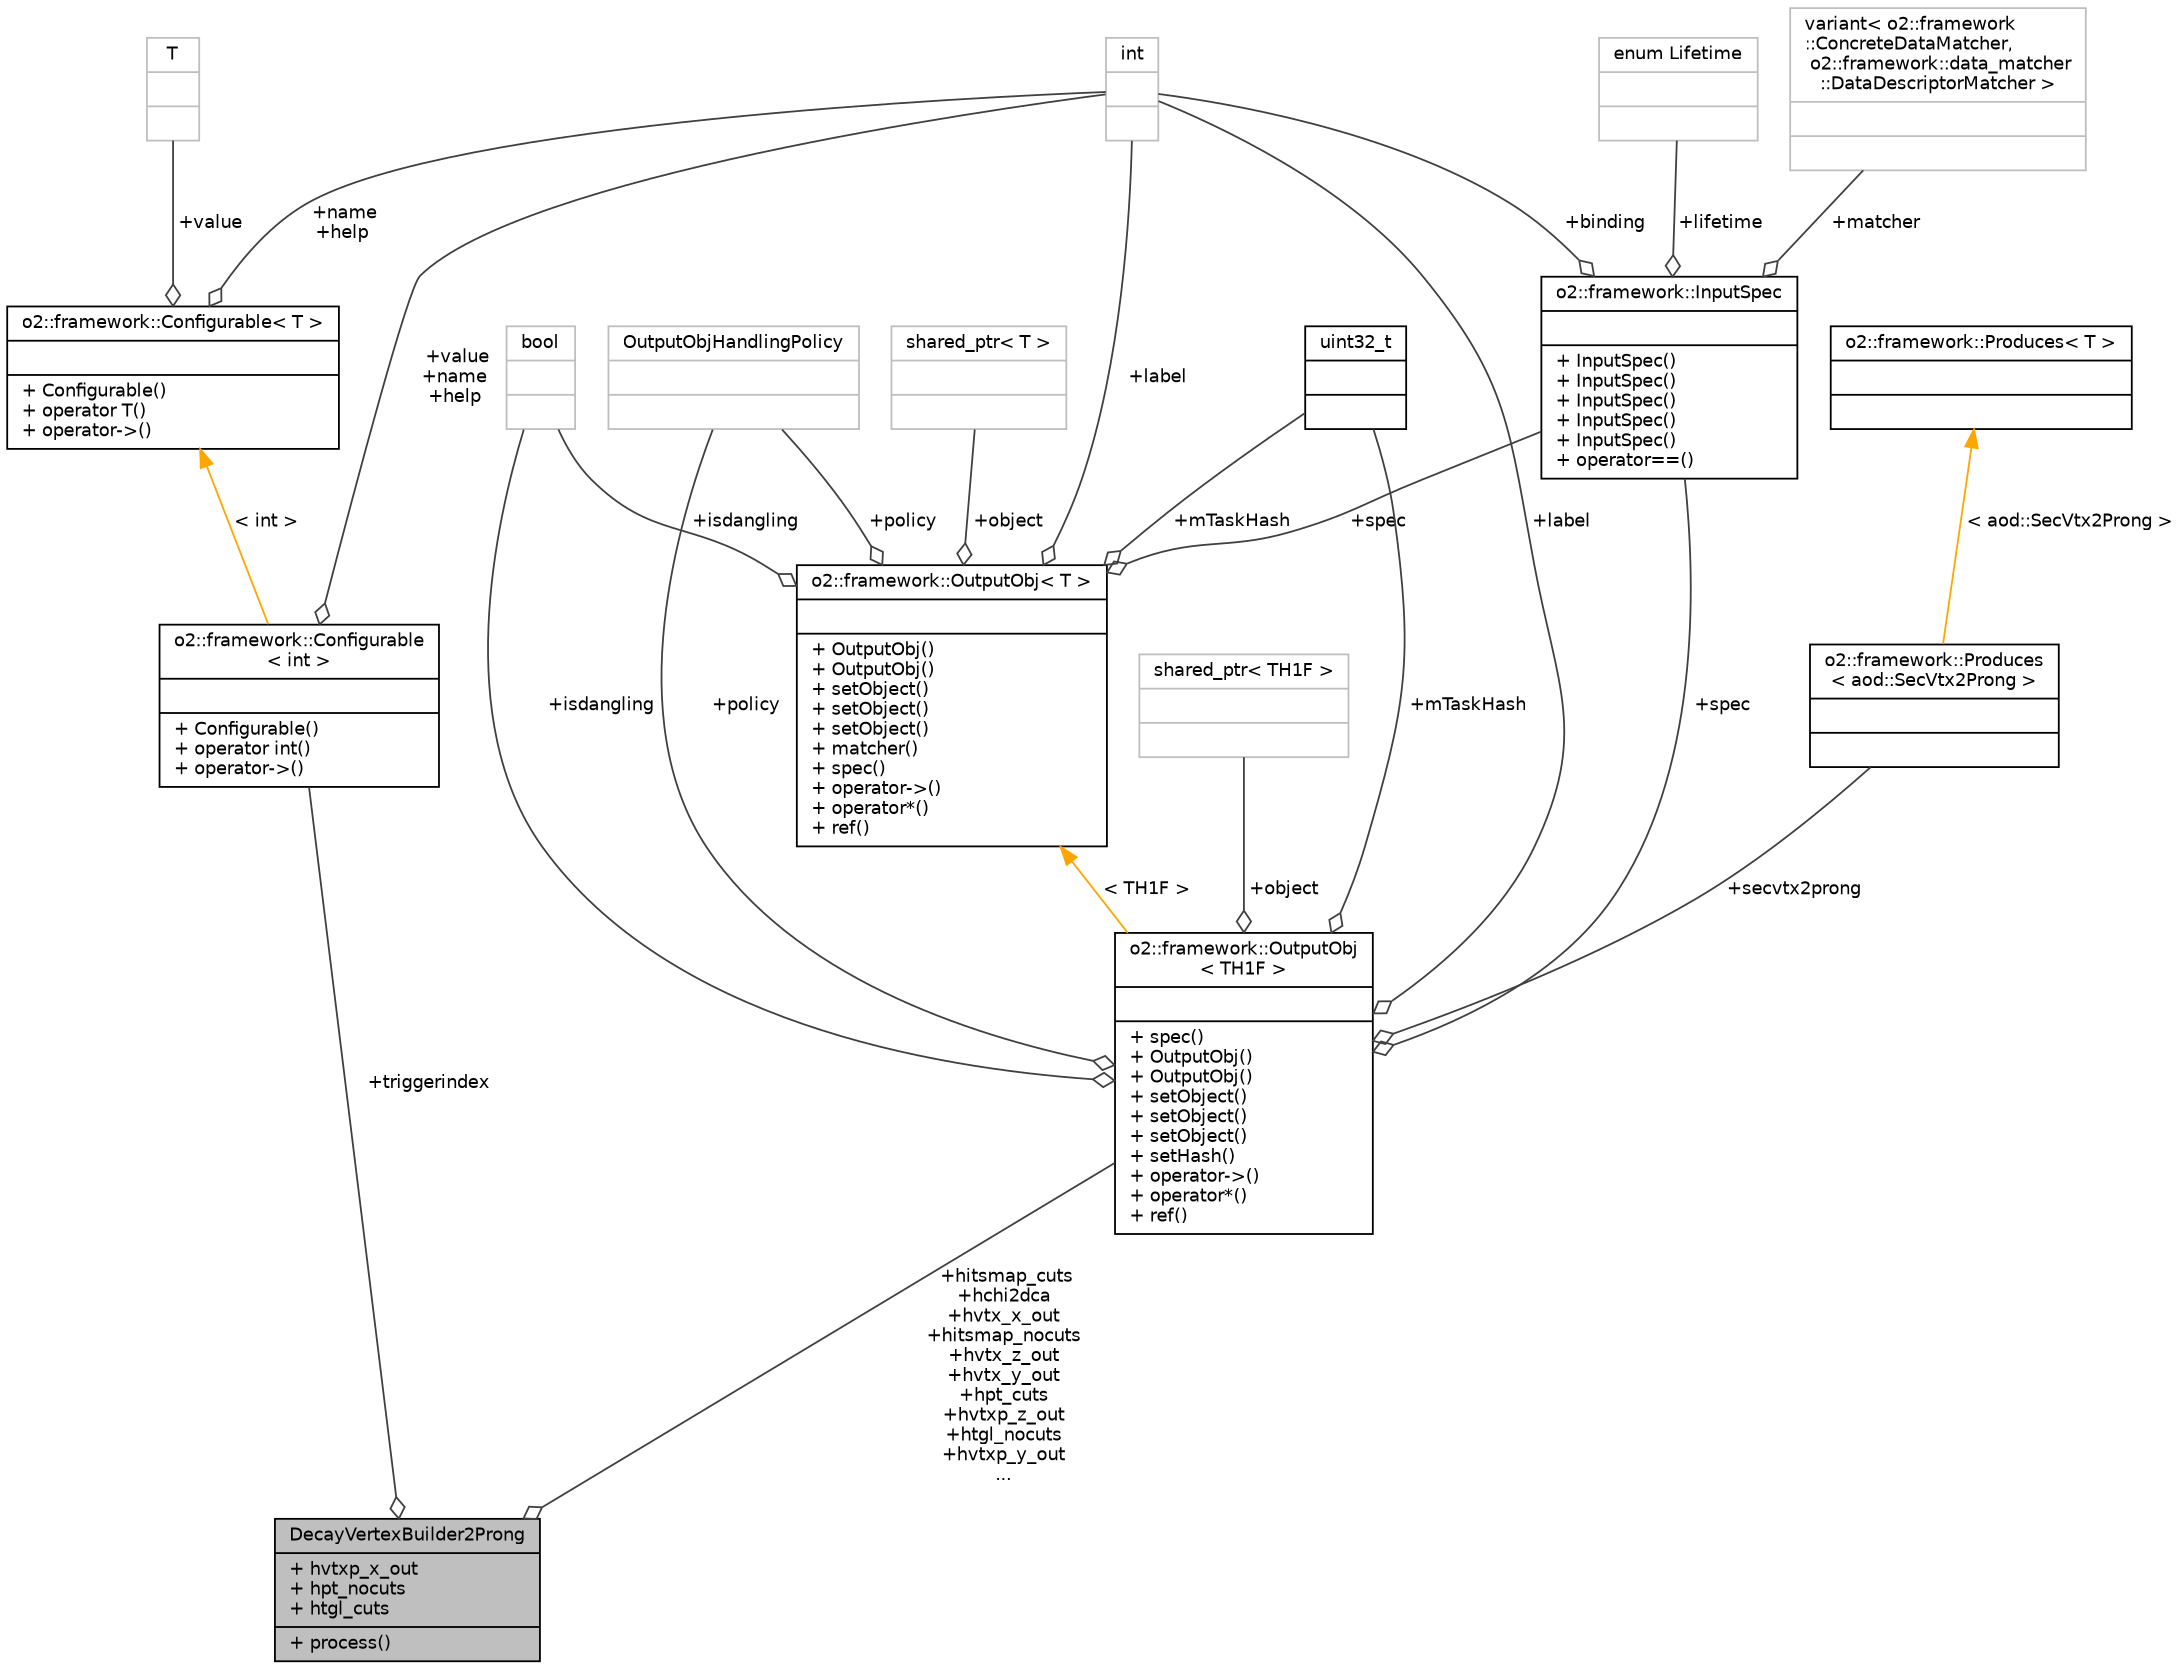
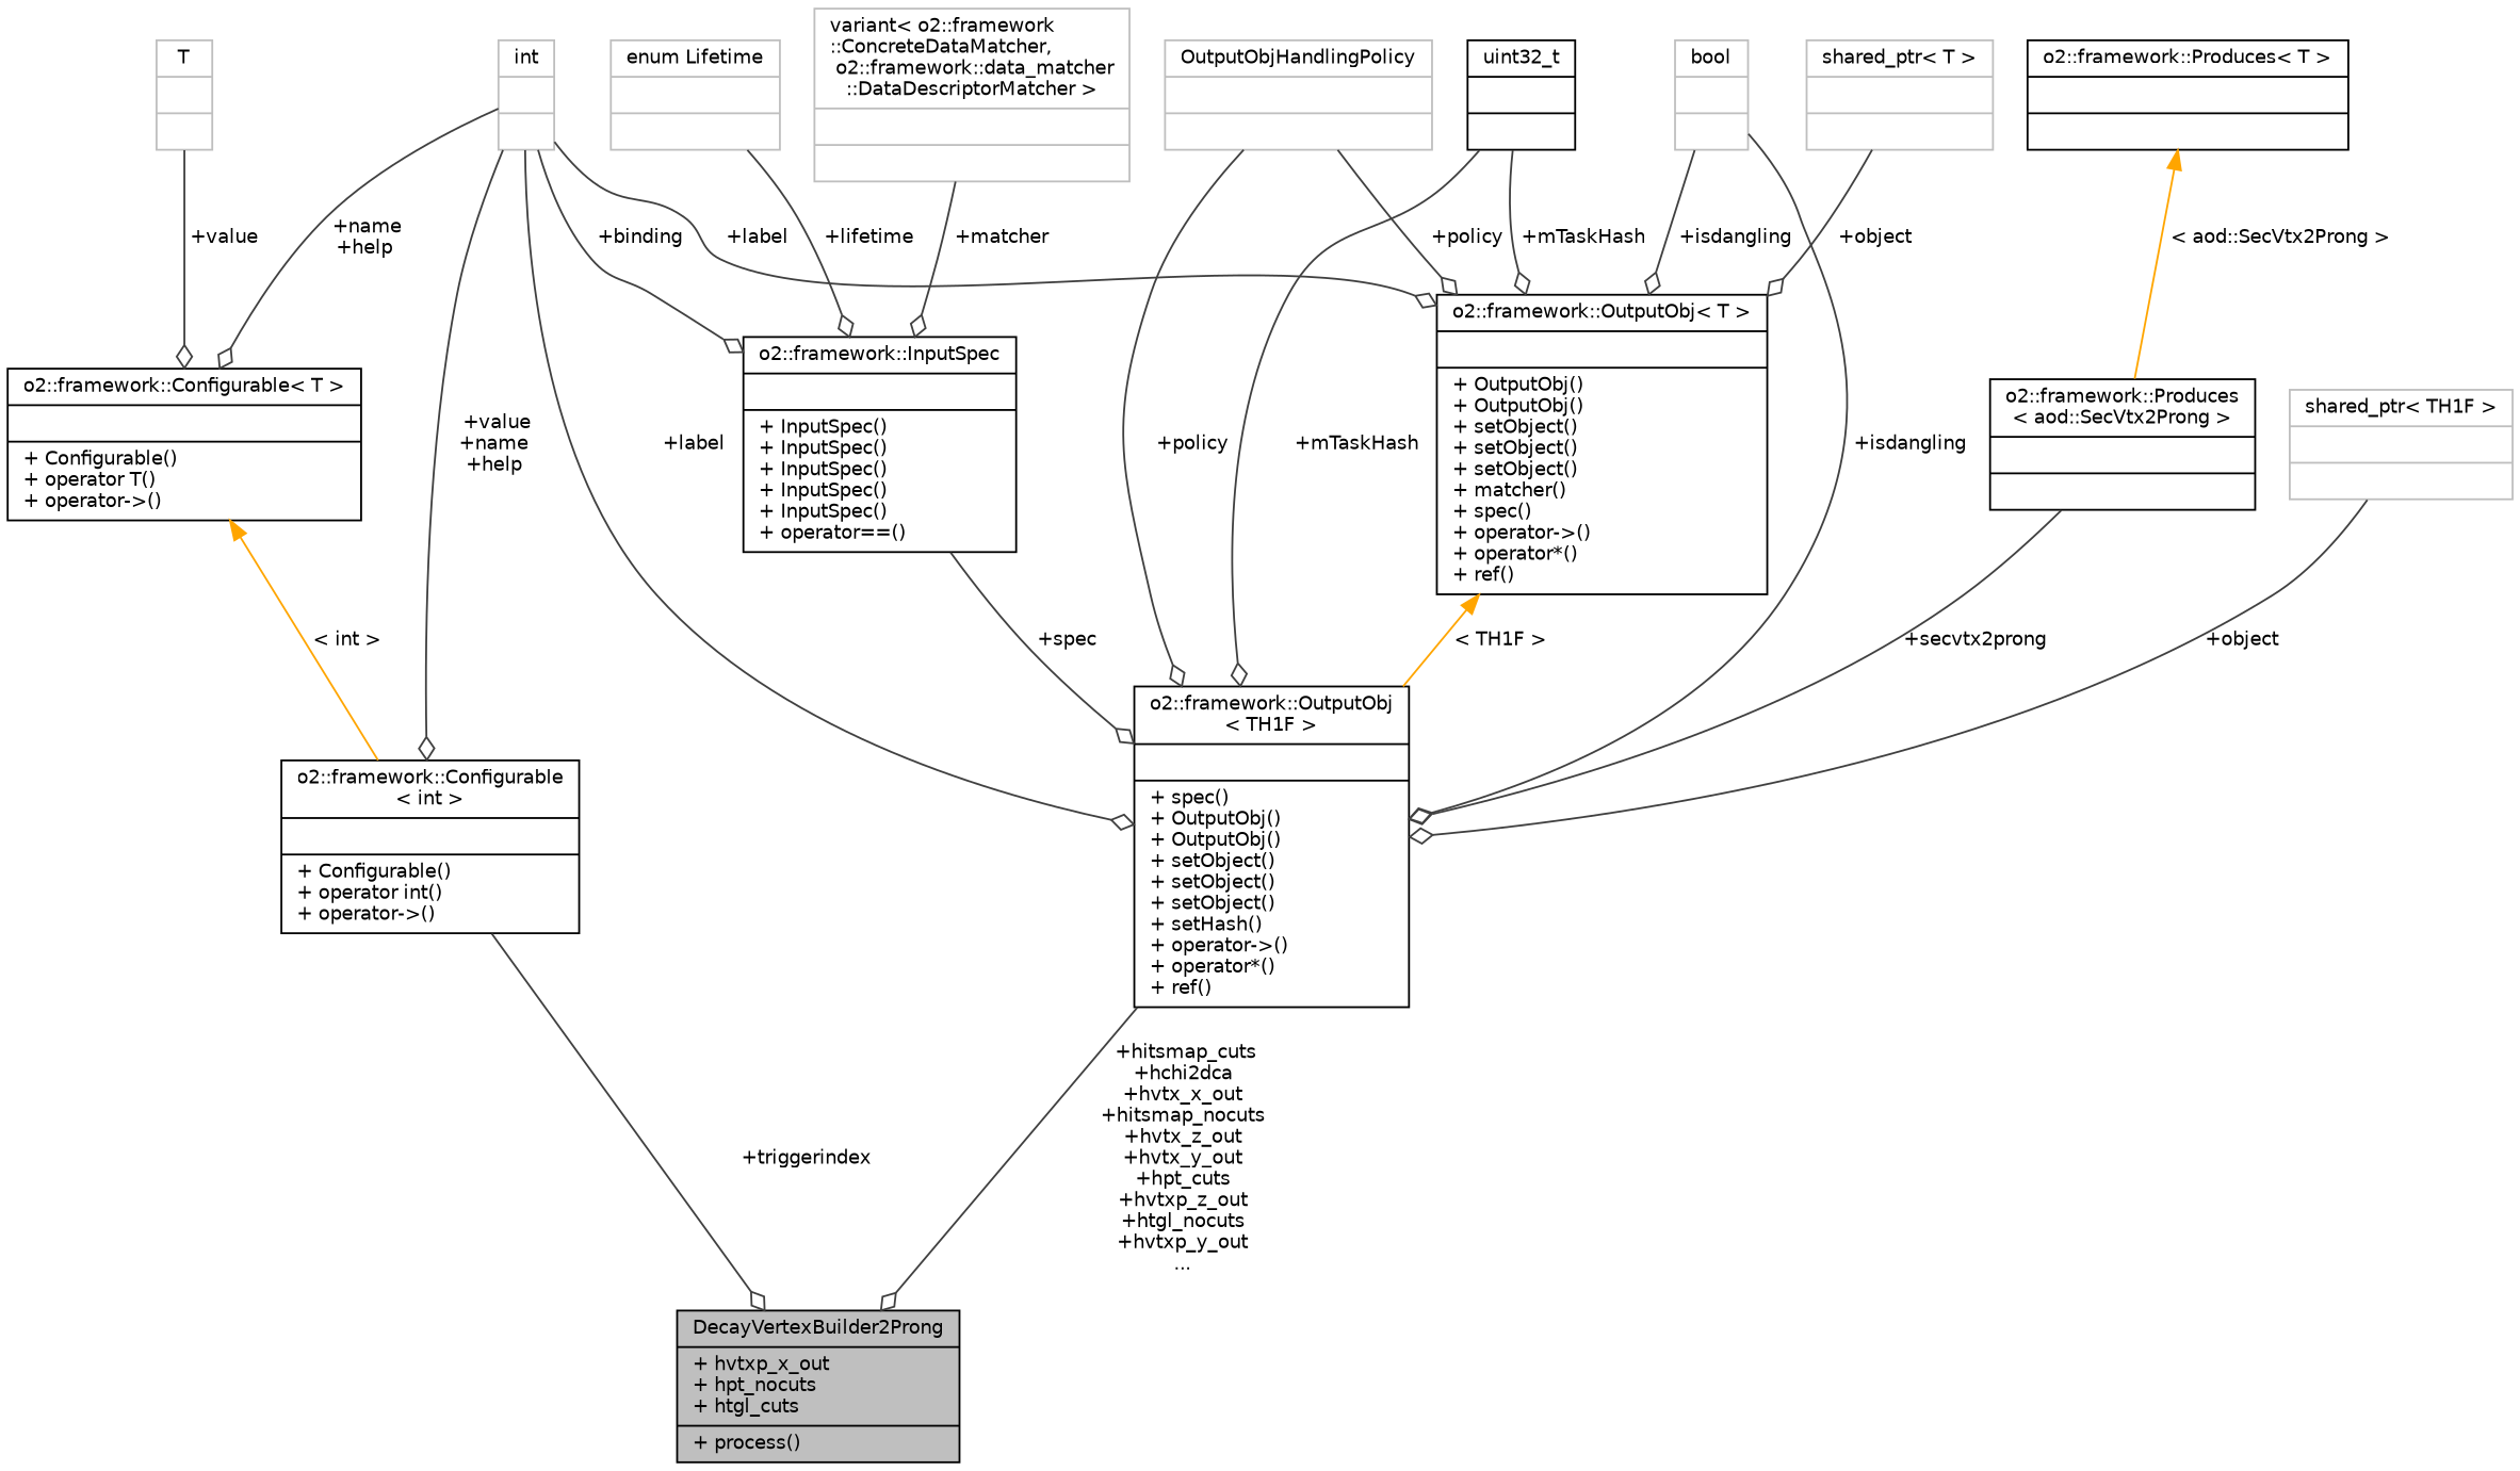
  digraph {
    node [color=black fontname=Helvetica fontsize=10 shape=record]
    edge [arrowhead=odiamond color=grey25 fontname=Helvetica fontsize=10 labelfontname=Helvetica labelfontsize=10 style=solid]
    n1 [fillcolor=grey75 fontcolor=black height=0.2 label="{DecayVertexBuilder2Prong\n|+ hvtxp_x_out\l+ hpt_nocuts\l+ htgl_cuts\l|+ process()\l}" style=filled width=0.4]
    n2 [height=0.2 label="{o2::framework::Configurable\l\< int \>\n||+ Configurable()\l+ operator int()\l+ operator-\>()\l}" width=0.4]
    n3 [color=grey75 height=0.2 label="{int\n||}" width=0.4]
    n4 [height=0.2 label="{o2::framework::Configurable\< T \>\n||+ Configurable()\l+ operator T()\l+ operator-\>()\l}" width=0.4]
    n5 [height=0.2 label="{o2::framework::OutputObj\l\< TH1F \>\n||+ spec()\l+ OutputObj()\l+ OutputObj()\l+ setObject()\l+ setObject()\l+ setObject()\l+ setHash()\l+ operator-\>()\l+ operator*()\l+ ref()\l}" width=0.4]
    n6 [height=0.2 label="{o2::framework::InputSpec\n||+ InputSpec()\l+ InputSpec()\l+ InputSpec()\l+ InputSpec()\l+ InputSpec()\l+ operator==()\l}" width=0.4]
    n7 [height=0.2 label="{o2::framework::OutputObj\< T \>\n||+ OutputObj()\l+ OutputObj()\l+ setObject()\l+ setObject()\l+ setObject()\l+ matcher()\l+ spec()\l+ operator-\>()\l+ operator*()\l+ ref()\l}" width=0.4]
    n8 [color=grey75 height=0.2 label="{T\n||}" width=0.4]
    n9 [height=0.2 label="{o2::framework::Produces\l\< aod::SecVtx2Prong \>\n||}" width=0.4]
    n10 [height=0.2 label="{o2::framework::Produces\< T \>\n||}" width=0.4]
    n11 [color=grey75 height=0.2 label="{OutputObjHandlingPolicy\n||}" width=0.4]
    n12 [height=0.2 label="{uint32_t\n||}" width=0.4]
    n13 [color=grey75 height=0.2 label="{bool\n||}" width=0.4]
    n14 [color=grey75 height=0.2 label="{enum Lifetime\n||}" width=0.4]
    n15 [color=grey75 height=0.2 label="{variant\< o2::framework\l::ConcreteDataMatcher,\l o2::framework::data_matcher\l::DataDescriptorMatcher \>\n||}" width=0.4]
    n16 [color=grey75 height=0.2 label="{shared_ptr\< TH1F \>\n||}" width=0.4]
    n17 [color=grey75 height=0.2 label="{shared_ptr\< T \>\n||}" width=0.4]
    n2 -> n1 [label=" +triggerindex"]
    n3 -> n2 [label=" +value\n+name\n+help"]
    n3 -> n4 [label=" +name\n+help"]
    n3 -> n5 [label=" +label"]
    n3 -> n6 [label=" +binding"]
    n3 -> n7 [label=" +label"]
    n4 -> n2 [color=orange dir=back label=" \< int \>" arrowhead=""]
    n5 -> n1 [label=" +hitsmap_cuts\n+hchi2dca\n+hvtx_x_out\n+hitsmap_nocuts\n+hvtx_z_out\n+hvtx_y_out\n+hpt_cuts\n+hvtxp_z_out\n+htgl_nocuts\n+hvtxp_y_out\n..."]
    n6 -> n5 [label=" +spec"]
-   n6 -> n7 [label=" +spec"]
    n7 -> n5 [color=orange dir=back label=" \< TH1F \>" arrowhead=""]
    n8 -> n4 [label=" +value"]
    n9 -> n5 [label=" +secvtx2prong"]
    n10 -> n9 [color=orange dir=back label=" \< aod::SecVtx2Prong \>" arrowhead=""]
    n11 -> n5 [label=" +policy"]
    n11 -> n7 [label=" +policy"]
    n12 -> n5 [label=" +mTaskHash"]
    n12 -> n7 [label=" +mTaskHash"]
    n13 -> n5 [label=" +isdangling"]
    n13 -> n7 [label=" +isdangling"]
    n14 -> n6 [label=" +lifetime"]
    n15 -> n6 [label=" +matcher"]
    n16 -> n5 [label=" +object"]
    n17 -> n7 [label=" +object"]
  }
